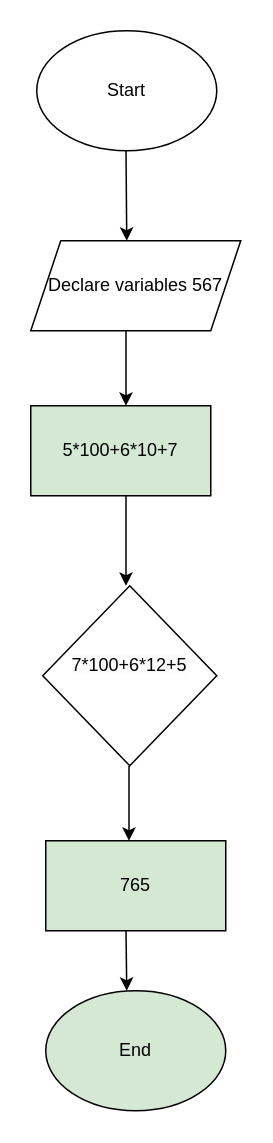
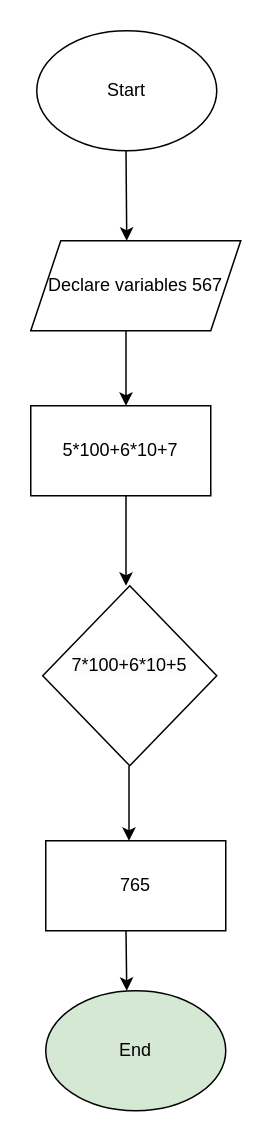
  <mxCell id="0" />
  <mxCell id="1" parent="0" />
  <mxCell id="2" value="Start" style="ellipse;whiteSpace=wrap;html=1;" vertex="1" parent="1"><mxGeometry x="24" y="20" width="120" height="80" as="geometry" /></mxCell>
  <mxCell id="3" value="" style="endArrow=classic;html=1;rounded=0;" edge="1" parent="1"><mxGeometry width="50" height="50" relative="1" as="geometry"><mxPoint x="83.5" y="100" as="sourcePoint" /><mxPoint x="84" y="160" as="targetPoint" /></mxGeometry></mxCell>
  <mxCell id="4" value="Declare variables 567" style="shape=parallelogram;perimeter=parallelogramPerimeter;whiteSpace=wrap;html=1;fixedSize=1;" vertex="1" parent="1"><mxGeometry x="20" y="160" width="140" height="60" as="geometry" /></mxCell>
  <mxCell id="5" value="" style="endArrow=classic;html=1;rounded=0;exitX=0.5;exitY=1;exitDx=0;exitDy=0;" edge="1" parent="1"><mxGeometry width="50" height="50" relative="1" as="geometry"><mxPoint x="83.5" y="220" as="sourcePoint" /><mxPoint x="83.5" y="270" as="targetPoint" /></mxGeometry></mxCell>
- <mxCell id="6" value="5*100+6*10+7" style="rounded=0;whiteSpace=wrap;html=1;fillColor=#d5e8d4;" vertex="1" parent="1"><mxGeometry x="20" y="270" width="120" height="60" as="geometry" /></mxCell>
+ <mxCell id="6" value="5*100+6*10+7" style="rounded=0;whiteSpace=wrap;html=1;" vertex="1" parent="1"><mxGeometry x="20" y="270" width="120" height="60" as="geometry" /></mxCell>
  <mxCell id="7" value="" style="endArrow=classic;html=1;rounded=0;" edge="1" parent="1"><mxGeometry width="50" height="50" relative="1" as="geometry"><mxPoint x="83.5" y="330" as="sourcePoint" /><mxPoint x="83.5" y="390" as="targetPoint" /></mxGeometry></mxCell>
  <mxCell id="8" value="End" style="ellipse;whiteSpace=wrap;html=1;fillColor=#d5e8d4;" vertex="1" parent="1"><mxGeometry x="30" y="660" width="120" height="80" as="geometry" /></mxCell>
- <mxCell id="9" value="&#10;&lt;span style=&quot;color: rgb(0, 0, 0); font-family: Helvetica; font-size: 12px; font-style: normal; font-variant-ligatures: normal; font-variant-caps: normal; font-weight: 400; letter-spacing: normal; orphans: 2; text-align: center; text-indent: 0px; text-transform: none; widows: 2; word-spacing: 0px; -webkit-text-stroke-width: 0px; background-color: rgb(251, 251, 251); text-decoration-thickness: initial; text-decoration-style: initial; text-decoration-color: initial; float: none; display: inline !important;&quot;&gt;7*100+6*12+5&lt;/span&gt;&#10;&#10;" style="rhombus;whiteSpace=wrap;html=1;" vertex="1" parent="1"><mxGeometry x="28" y="390" width="116" height="120" as="geometry" /></mxCell>
+ <mxCell id="9" value="&#10;&lt;span style=&quot;color: rgb(0, 0, 0); font-family: Helvetica; font-size: 12px; font-style: normal; font-variant-ligatures: normal; font-variant-caps: normal; font-weight: 400; letter-spacing: normal; orphans: 2; text-align: center; text-indent: 0px; text-transform: none; widows: 2; word-spacing: 0px; -webkit-text-stroke-width: 0px; background-color: rgb(251, 251, 251); text-decoration-thickness: initial; text-decoration-style: initial; text-decoration-color: initial; float: none; display: inline !important;&quot;&gt;7*100+6*10+5&lt;/span&gt;&#10;&#10;" style="rhombus;whiteSpace=wrap;html=1;" vertex="1" parent="1"><mxGeometry x="28" y="390" width="116" height="120" as="geometry" /></mxCell>
  <mxCell id="10" value="" style="endArrow=classic;html=1;rounded=0;" edge="1" parent="1"><mxGeometry width="50" height="50" relative="1" as="geometry"><mxPoint x="85.5" y="510" as="sourcePoint" /><mxPoint x="85.5" y="560" as="targetPoint" /></mxGeometry></mxCell>
- <mxCell id="11" value="765" style="rounded=0;whiteSpace=wrap;html=1;fillColor=#d5e8d4;" vertex="1" parent="1"><mxGeometry x="30" y="560" width="120" height="60" as="geometry" /></mxCell>
+ <mxCell id="11" value="765" style="rounded=0;whiteSpace=wrap;html=1;" vertex="1" parent="1"><mxGeometry x="30" y="560" width="120" height="60" as="geometry" /></mxCell>
  <mxCell id="12" value="" style="endArrow=classic;html=1;rounded=0;" edge="1" parent="1"><mxGeometry width="50" height="50" relative="1" as="geometry"><mxPoint x="83.5" y="620" as="sourcePoint" /><mxPoint x="84" y="660" as="targetPoint" /></mxGeometry></mxCell>
